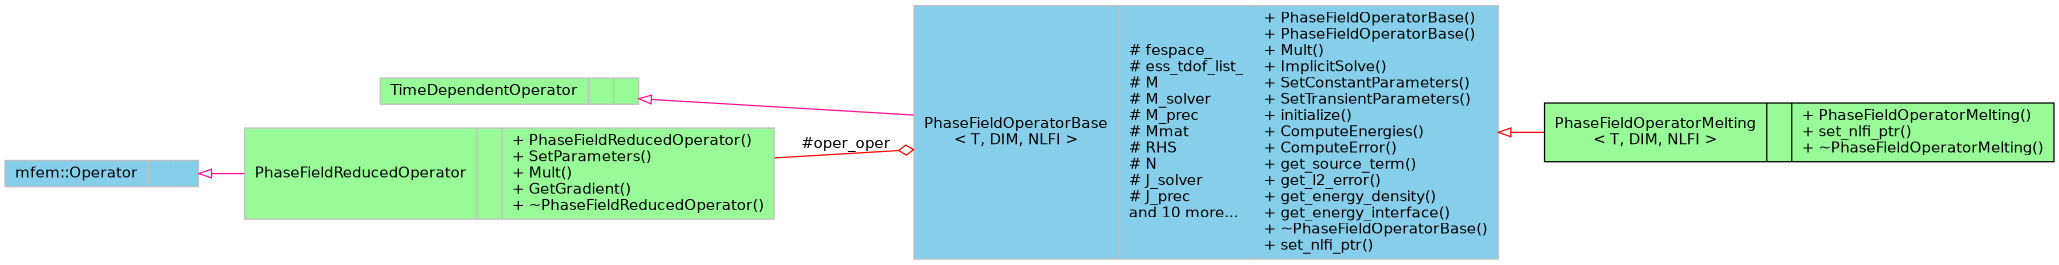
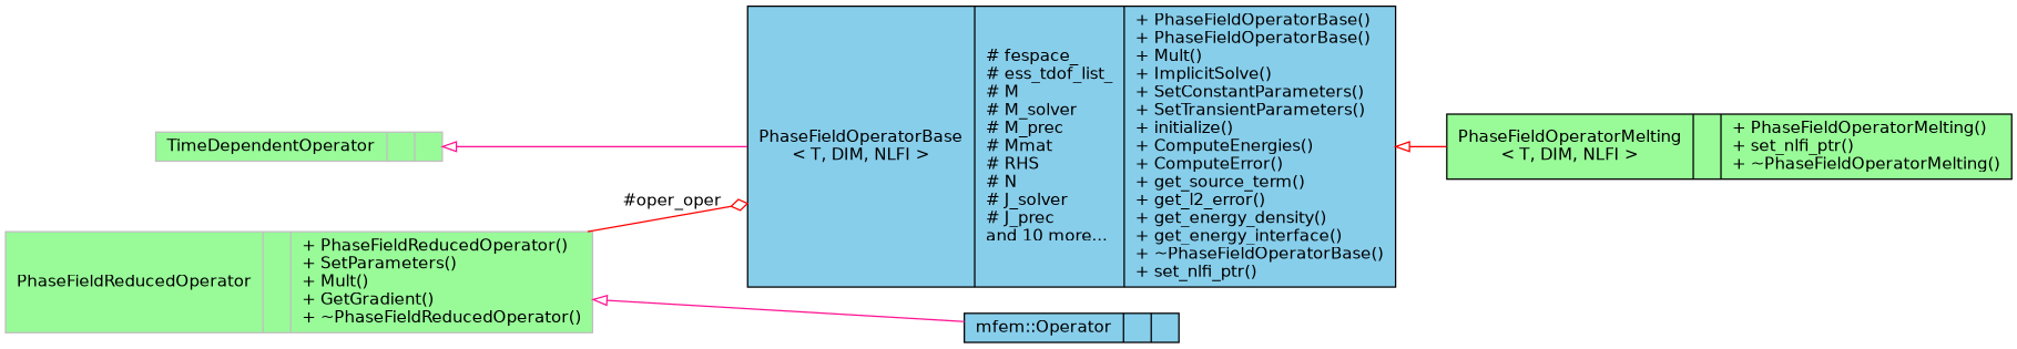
  digraph {
    rankdir=LR
    node [color=grey75 fillcolor=palegreen fontname=Helvetica fontsize=12 shape=record style=filled]
    edge [arrowtail=onormal color=red dir=back fontname=Helvetica fontsize=12 labelfontname=Helvetica labelfontsize=12 style=solid]
    n1 [color=black fontcolor=black height=0.2 label="{PhaseFieldOperatorMelting\l\< T, DIM, NLFI \>\n||+ PhaseFieldOperatorMelting()\l+ set_nlfi_ptr()\l+ ~PhaseFieldOperatorMelting()\l}" width=0.4]
-   n2 [fillcolor=skyblue height=0.2 label="{PhaseFieldOperatorBase\l\< T, DIM, NLFI \>\n|# fespace_\l# ess_tdof_list_\l# M\l# M_solver\l# M_prec\l# Mmat\l# RHS\l# N\l# J_solver\l# J_prec\land 10 more...\l|+ PhaseFieldOperatorBase()\l+ PhaseFieldOperatorBase()\l+ Mult()\l+ ImplicitSolve()\l+ SetConstantParameters()\l+ SetTransientParameters()\l+ initialize()\l+ ComputeEnergies()\l+ ComputeError()\l+ get_source_term()\l+ get_l2_error()\l+ get_energy_density()\l+ get_energy_interface()\l+ ~PhaseFieldOperatorBase()\l+ set_nlfi_ptr()\l}" width=0.4]
+   n2 [color=black fillcolor=skyblue height=0.2 label="{PhaseFieldOperatorBase\l\< T, DIM, NLFI \>\n|# fespace_\l# ess_tdof_list_\l# M\l# M_solver\l# M_prec\l# Mmat\l# RHS\l# N\l# J_solver\l# J_prec\land 10 more...\l|+ PhaseFieldOperatorBase()\l+ PhaseFieldOperatorBase()\l+ Mult()\l+ ImplicitSolve()\l+ SetConstantParameters()\l+ SetTransientParameters()\l+ initialize()\l+ ComputeEnergies()\l+ ComputeError()\l+ get_source_term()\l+ get_l2_error()\l+ get_energy_density()\l+ get_energy_interface()\l+ ~PhaseFieldOperatorBase()\l+ set_nlfi_ptr()\l}" width=0.4]
    n3 [height=0.2 label="{TimeDependentOperator\n||}" width=0.4]
    n4 [height=0.2 label="{PhaseFieldReducedOperator\n||+ PhaseFieldReducedOperator()\l+ SetParameters()\l+ Mult()\l+ GetGradient()\l+ ~PhaseFieldReducedOperator()\l}" width=0.4]
-   n5 [fillcolor=skyblue height=0.2 label="{mfem::Operator\n||}" width=0.4]
+   n5 [color=black fillcolor=skyblue height=0.2 label="{mfem::Operator\n||}" width=0.4]
    n2 -> n1
    n3 -> n2 [color=deeppink]
    n4 -> n2 [arrowhead=odiamond label=" #oper_oper" arrowtail="" dir=""]
-   n5 -> n4 [color=deeppink]
+   n4 -> n5 [color=deeppink]
  }
